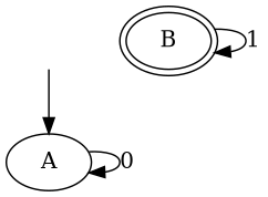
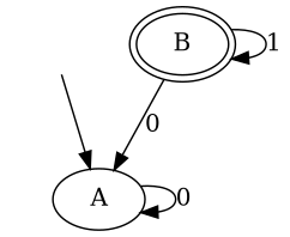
  digraph {
    fontname="DejaVu Serif"
    node [fontname="DejaVu Serif"]
    edge [fontname="DejaVu Serif"]
    _nil [style=invis]
    A
    B [peripheries=2]
    _nil -> A
    A -> A [label=0]
+   B -> A [label=0]
    B -> B [label=1]
  }
